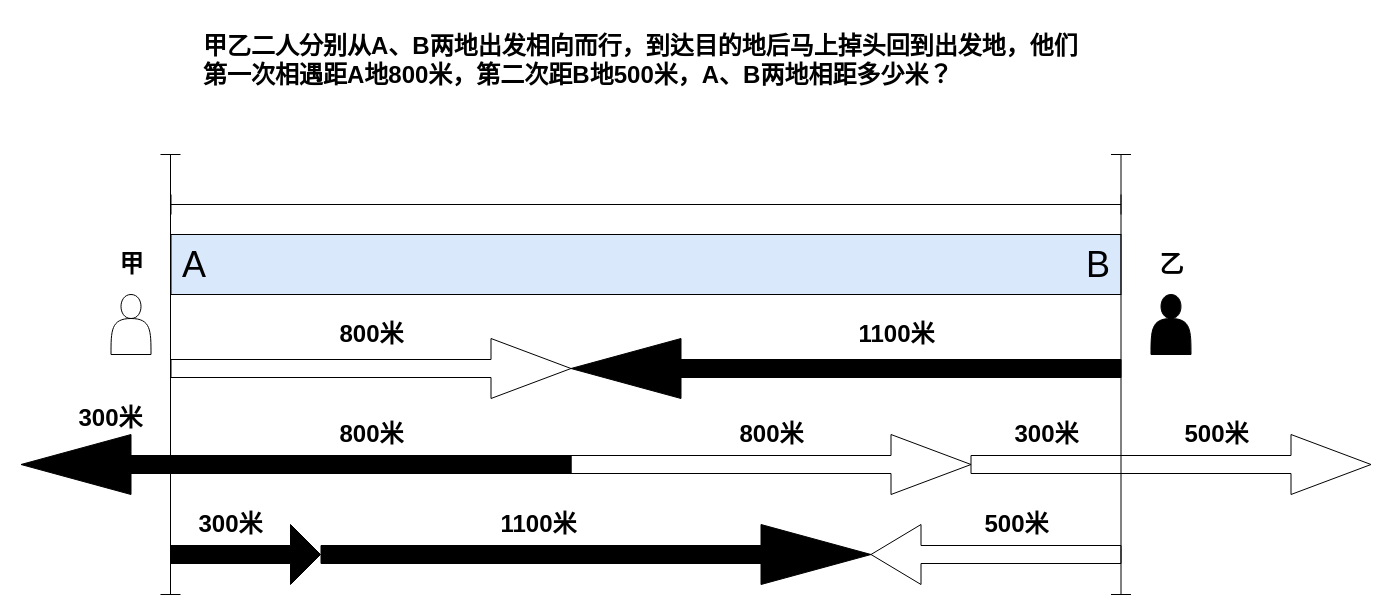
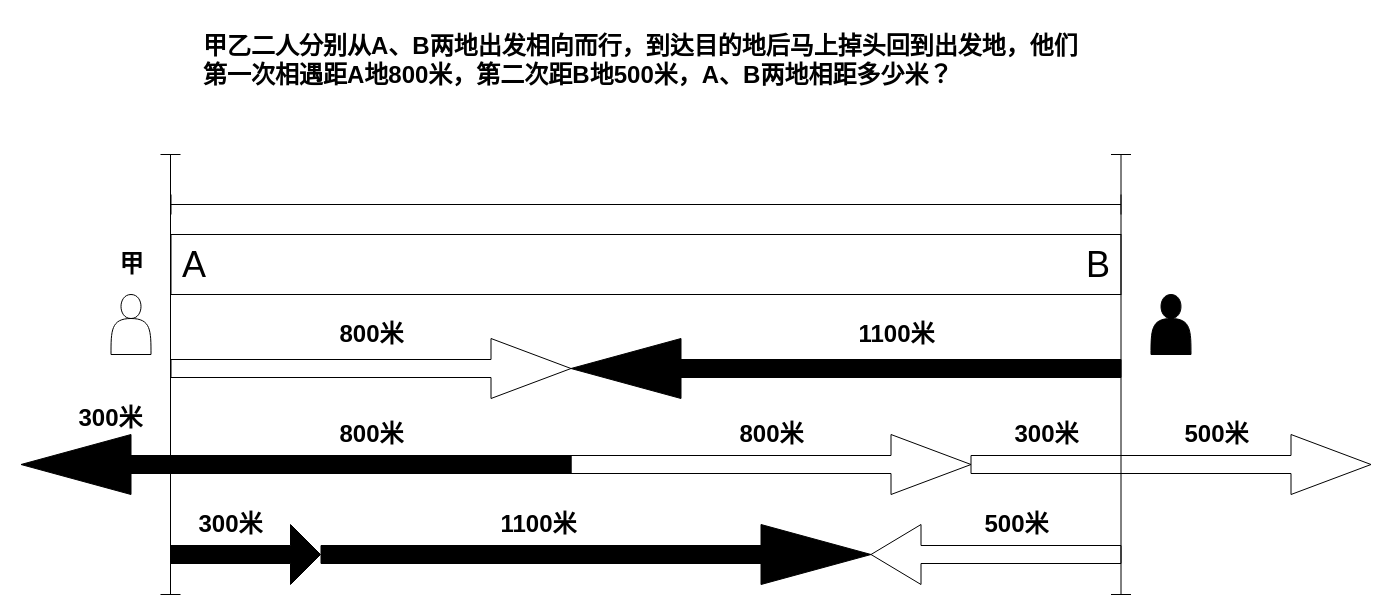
  <mxCell id="0" />
  <mxCell id="1" parent="0" />
- <mxCell id="2" value="&lt;div style=&quot;&quot;&gt;&lt;span style=&quot;background-color: initial;&quot;&gt;&lt;font style=&quot;font-size: 36px;&quot;&gt;A&amp;nbsp; &amp;nbsp; &amp;nbsp; &amp;nbsp; &amp;nbsp; &amp;nbsp; &amp;nbsp; &amp;nbsp; &amp;nbsp; &amp;nbsp; &amp;nbsp; &amp;nbsp; &amp;nbsp; &amp;nbsp; &amp;nbsp; &amp;nbsp; &amp;nbsp; &amp;nbsp; &amp;nbsp; &amp;nbsp; &amp;nbsp; &amp;nbsp; &amp;nbsp; &amp;nbsp; &amp;nbsp; &amp;nbsp; &amp;nbsp; &amp;nbsp; &amp;nbsp; &amp;nbsp; &amp;nbsp; &amp;nbsp; &amp;nbsp; &amp;nbsp; &amp;nbsp; &amp;nbsp; &amp;nbsp; &amp;nbsp; &amp;nbsp; &amp;nbsp; &amp;nbsp; &amp;nbsp; &amp;nbsp; &amp;nbsp; B&lt;/font&gt;&lt;/span&gt;&lt;/div&gt;" style="rounded=0;whiteSpace=wrap;html=1;align=center;fillColor=#dae8fc;" vertex="1" parent="1"><mxGeometry x="170.5" y="234" width="950" height="60" as="geometry" /></mxCell>
+ <mxCell id="2" value="&lt;div style=&quot;&quot;&gt;&lt;span style=&quot;background-color: initial;&quot;&gt;&lt;font style=&quot;font-size: 36px;&quot;&gt;A&amp;nbsp; &amp;nbsp; &amp;nbsp; &amp;nbsp; &amp;nbsp; &amp;nbsp; &amp;nbsp; &amp;nbsp; &amp;nbsp; &amp;nbsp; &amp;nbsp; &amp;nbsp; &amp;nbsp; &amp;nbsp; &amp;nbsp; &amp;nbsp; &amp;nbsp; &amp;nbsp; &amp;nbsp; &amp;nbsp; &amp;nbsp; &amp;nbsp; &amp;nbsp; &amp;nbsp; &amp;nbsp; &amp;nbsp; &amp;nbsp; &amp;nbsp; &amp;nbsp; &amp;nbsp; &amp;nbsp; &amp;nbsp; &amp;nbsp; &amp;nbsp; &amp;nbsp; &amp;nbsp; &amp;nbsp; &amp;nbsp; &amp;nbsp; &amp;nbsp; &amp;nbsp; &amp;nbsp; &amp;nbsp; &amp;nbsp; B&lt;/font&gt;&lt;/span&gt;&lt;/div&gt;" style="rounded=0;whiteSpace=wrap;html=1;align=center;" vertex="1" parent="1"><mxGeometry x="170.5" y="234" width="950" height="60" as="geometry" /></mxCell>
  <mxCell id="3" value="" style="shape=crossbar;whiteSpace=wrap;html=1;rounded=1;" vertex="1" parent="1"><mxGeometry x="170.5" y="194" width="950" height="20" as="geometry" /></mxCell>
  <mxCell id="4" value="" style="shape=singleArrow;whiteSpace=wrap;html=1;" vertex="1" parent="1"><mxGeometry x="170.5" y="338" width="400" height="60" as="geometry" /></mxCell>
  <mxCell id="5" value="" style="shape=singleArrow;direction=west;whiteSpace=wrap;html=1;fillColor=#000000;" vertex="1" parent="1"><mxGeometry x="570.5" y="338" width="550" height="60" as="geometry" /></mxCell>
  <mxCell id="6" value="" style="shape=actor;whiteSpace=wrap;html=1;" vertex="1" parent="1"><mxGeometry x="110.5" y="294" width="40" height="60" as="geometry" /></mxCell>
  <mxCell id="7" value="" style="shape=actor;whiteSpace=wrap;html=1;fillColor=#000000;" vertex="1" parent="1"><mxGeometry x="1150.5" y="294" width="40" height="60" as="geometry" /></mxCell>
  <mxCell id="8" value="甲" style="text;strokeColor=none;fillColor=none;html=1;fontSize=24;fontStyle=1;verticalAlign=middle;align=center;" vertex="1" parent="1"><mxGeometry x="98" y="244" width="65" height="40" as="geometry" /></mxCell>
- <mxCell id="9" value="乙" style="text;strokeColor=none;fillColor=none;html=1;fontSize=24;fontStyle=1;verticalAlign=middle;align=center;" vertex="1" parent="1"><mxGeometry x="1138" y="244" width="65" height="40" as="geometry" /></mxCell>
  <mxCell id="10" value="" style="shape=singleArrow;whiteSpace=wrap;html=1;" vertex="1" parent="1"><mxGeometry x="570.5" y="434" width="400" height="60" as="geometry" /></mxCell>
  <mxCell id="11" value="" style="shape=singleArrow;whiteSpace=wrap;html=1;" vertex="1" parent="1"><mxGeometry x="970.5" y="434" width="400" height="60" as="geometry" /></mxCell>
  <mxCell id="12" value="" style="shape=singleArrow;whiteSpace=wrap;html=1;flipH=1;" vertex="1" parent="1"><mxGeometry x="870.5" y="524" width="250" height="60" as="geometry" /></mxCell>
  <mxCell id="13" value="800米" style="text;strokeColor=none;fillColor=none;html=1;fontSize=24;fontStyle=1;verticalAlign=middle;align=center;" vertex="1" parent="1"><mxGeometry x="320.5" y="314" width="100" height="40" as="geometry" /></mxCell>
  <mxCell id="14" value="" style="shape=crossbar;whiteSpace=wrap;html=1;rounded=1;direction=south;" vertex="1" parent="1"><mxGeometry x="1110.5" y="154" width="20" height="440" as="geometry" /></mxCell>
  <mxCell id="15" value="800米" style="text;strokeColor=none;fillColor=none;html=1;fontSize=24;fontStyle=1;verticalAlign=middle;align=center;" vertex="1" parent="1"><mxGeometry x="720.5" y="414" width="100" height="40" as="geometry" /></mxCell>
  <mxCell id="16" value="300米" style="text;strokeColor=none;fillColor=none;html=1;fontSize=24;fontStyle=1;verticalAlign=middle;align=center;" vertex="1" parent="1"><mxGeometry x="995.5" y="414" width="100" height="40" as="geometry" /></mxCell>
  <mxCell id="17" value="500米" style="text;strokeColor=none;fillColor=none;html=1;fontSize=24;fontStyle=1;verticalAlign=middle;align=center;" vertex="1" parent="1"><mxGeometry x="1165.5" y="414" width="100" height="40" as="geometry" /></mxCell>
  <mxCell id="18" value="500米" style="text;strokeColor=none;fillColor=none;html=1;fontSize=24;fontStyle=1;verticalAlign=middle;align=center;" vertex="1" parent="1"><mxGeometry x="965.5" y="504" width="100" height="40" as="geometry" /></mxCell>
  <mxCell id="19" value="1100米" style="text;strokeColor=none;fillColor=none;html=1;fontSize=24;fontStyle=1;verticalAlign=middle;align=center;" vertex="1" parent="1"><mxGeometry x="845.5" y="314" width="100" height="40" as="geometry" /></mxCell>
  <mxCell id="20" value="" style="shape=singleArrow;direction=west;whiteSpace=wrap;html=1;fillColor=#000000;" vertex="1" parent="1"><mxGeometry x="20.5" y="434" width="550" height="60" as="geometry" /></mxCell>
  <mxCell id="21" value="" style="shape=crossbar;whiteSpace=wrap;html=1;rounded=1;direction=south;" vertex="1" parent="1"><mxGeometry x="160" y="154" width="20" height="440" as="geometry" /></mxCell>
  <mxCell id="22" value="800米" style="text;strokeColor=none;fillColor=none;html=1;fontSize=24;fontStyle=1;verticalAlign=middle;align=center;" vertex="1" parent="1"><mxGeometry x="320.5" y="414" width="100" height="40" as="geometry" /></mxCell>
  <mxCell id="23" value="" style="shape=singleArrow;direction=west;whiteSpace=wrap;html=1;fillColor=#000000;flipH=1;" vertex="1" parent="1"><mxGeometry x="320.5" y="524" width="550" height="60" as="geometry" /></mxCell>
  <mxCell id="24" value="" style="shape=singleArrow;direction=west;whiteSpace=wrap;html=1;fillColor=#000000;flipH=1;" vertex="1" parent="1"><mxGeometry x="170" y="524" width="150" height="60" as="geometry" /></mxCell>
  <mxCell id="25" value="300米" style="text;strokeColor=none;fillColor=none;html=1;fontSize=24;fontStyle=1;verticalAlign=middle;align=center;" vertex="1" parent="1"><mxGeometry x="60" y="398" width="100" height="40" as="geometry" /></mxCell>
  <mxCell id="26" value="300米" style="text;strokeColor=none;fillColor=none;html=1;fontSize=24;fontStyle=1;verticalAlign=middle;align=center;" vertex="1" parent="1"><mxGeometry x="180" y="504" width="100" height="40" as="geometry" /></mxCell>
  <mxCell id="27" value="1100米" style="text;strokeColor=none;fillColor=none;html=1;fontSize=24;fontStyle=1;verticalAlign=middle;align=center;" vertex="1" parent="1"><mxGeometry x="488" y="504" width="100" height="40" as="geometry" /></mxCell>
  <mxCell id="28" value="甲乙二人分别从A、B两地出发相向而行，到达目的地后马上掉头回到出发地，他们第一次相遇距A地800米，第二次距B地500米，A、B两地相距多少米？" style="text;strokeColor=none;fillColor=none;html=1;fontSize=24;fontStyle=1;verticalAlign=middle;align=left;whiteSpace=wrap;" vertex="1" parent="1"><mxGeometry x="200.5" y="20" width="900" height="80" as="geometry" /></mxCell>
